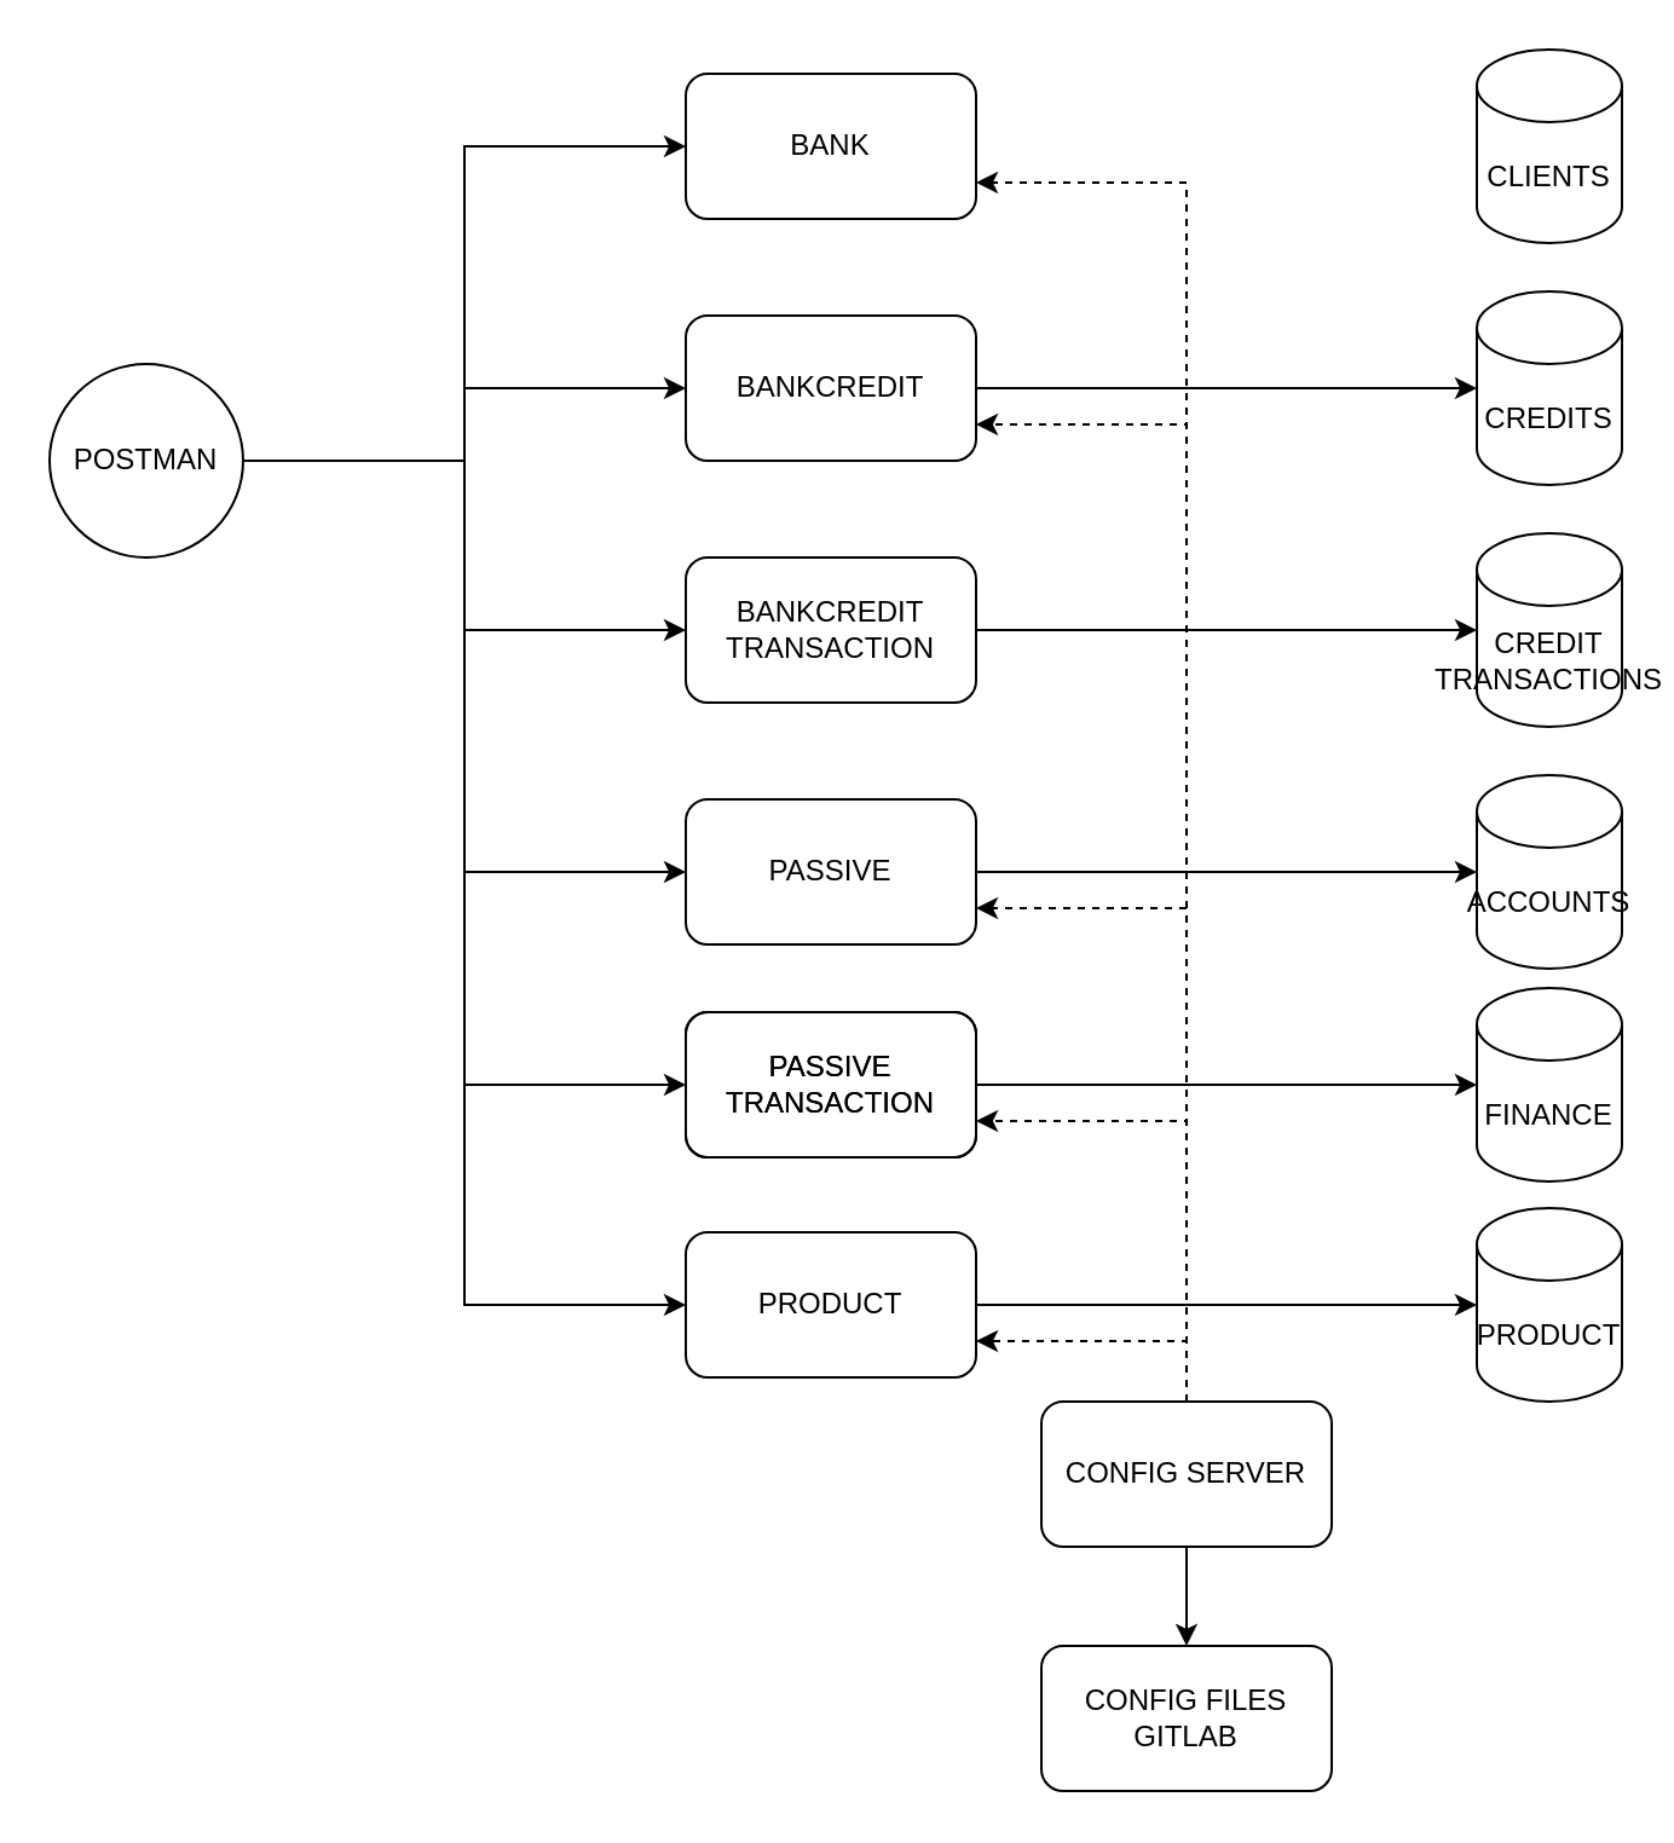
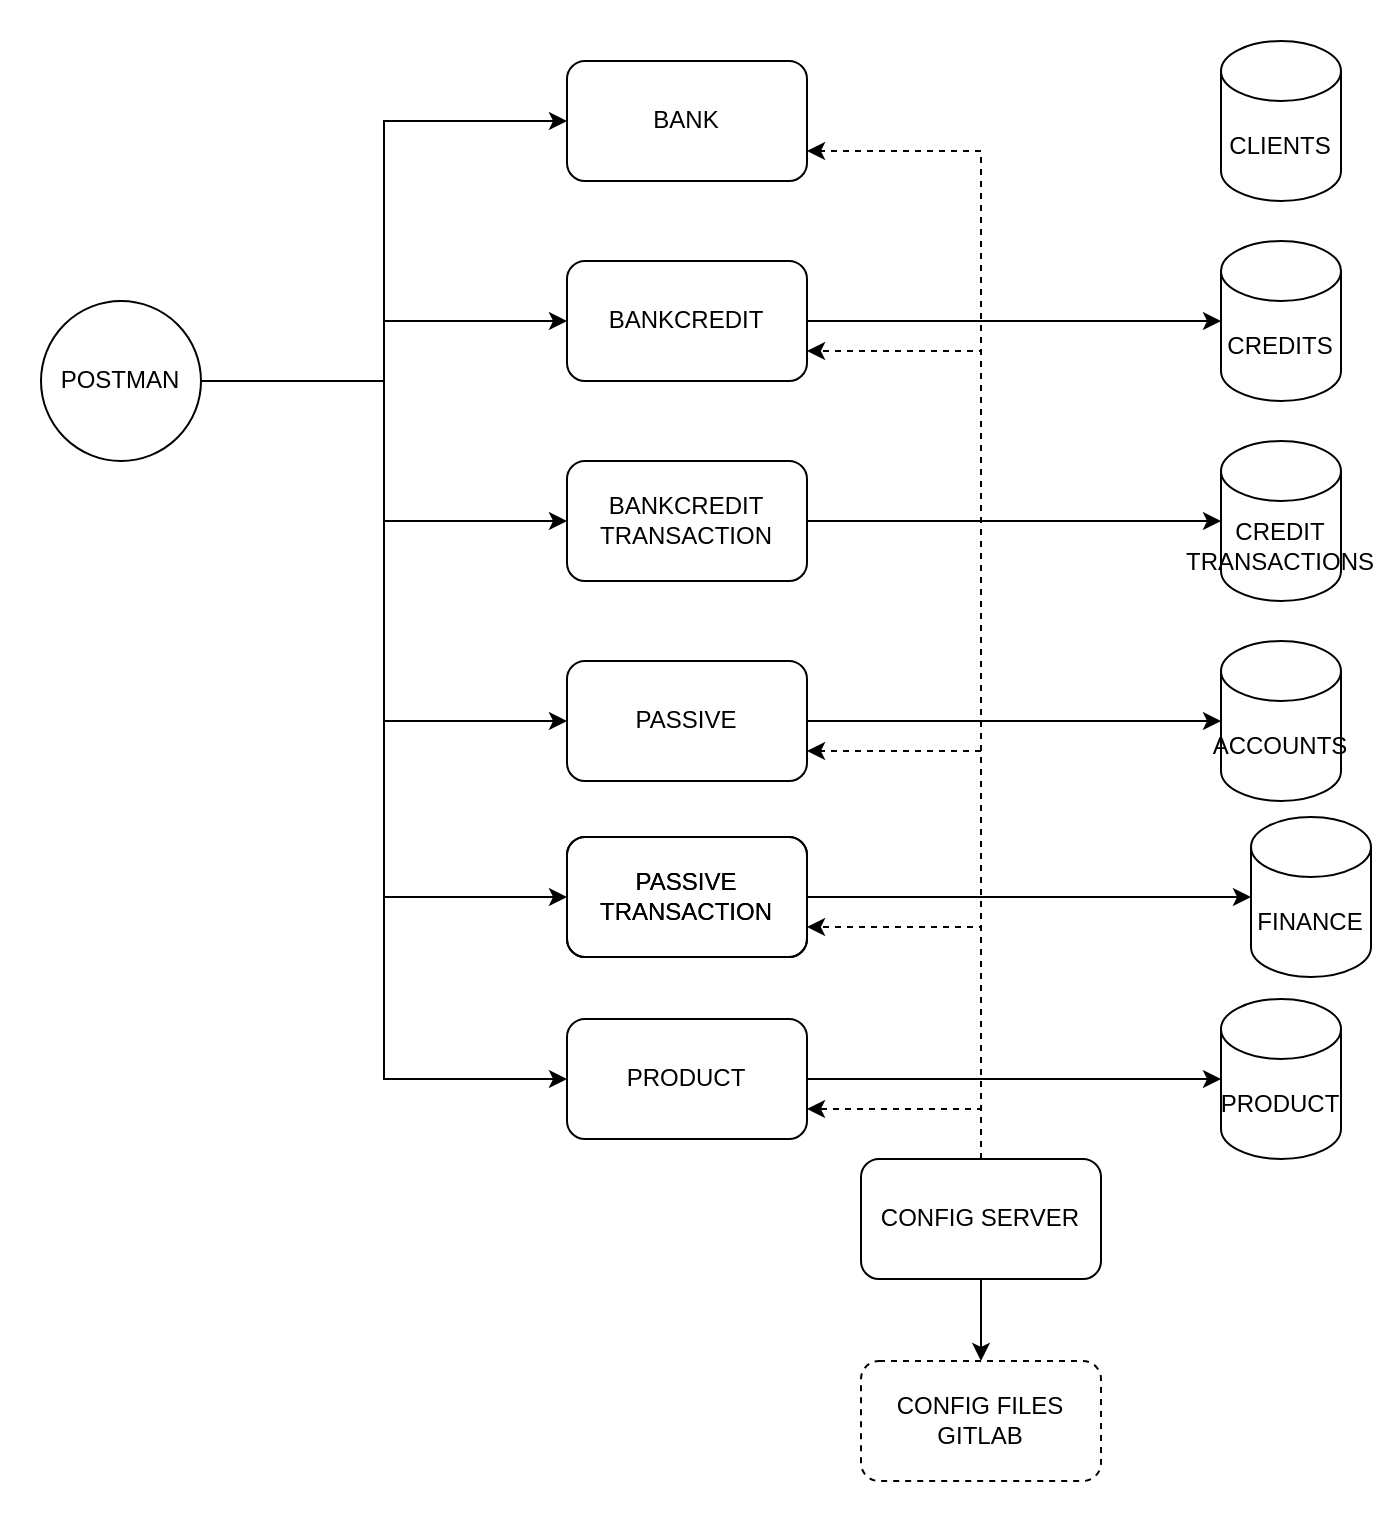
  <mxCell id="0" />
  <mxCell id="1" parent="0" />
  <mxCell id="2" value="BANK" style="rounded=1;whiteSpace=wrap;html=1;fillColor=none;" vertex="1" parent="1"><mxGeometry x="283" y="30" width="120" height="60" as="geometry" /></mxCell>
  <mxCell id="3" style="edgeStyle=orthogonalEdgeStyle;rounded=0;orthogonalLoop=1;jettySize=auto;html=1;" edge="1" parent="1" source="4" target="13"><mxGeometry relative="1" as="geometry" /></mxCell>
  <mxCell id="4" value="BANKCREDIT" style="rounded=1;whiteSpace=wrap;html=1;fillColor=none;" vertex="1" parent="1"><mxGeometry x="283" y="130" width="120" height="60" as="geometry" /></mxCell>
  <mxCell id="5" style="edgeStyle=orthogonalEdgeStyle;rounded=0;orthogonalLoop=1;jettySize=auto;html=1;" edge="1" parent="1" source="6" target="14"><mxGeometry relative="1" as="geometry" /></mxCell>
  <mxCell id="6" value="BANKCREDIT TRANSACTION" style="rounded=1;whiteSpace=wrap;html=1;fillColor=none;" vertex="1" parent="1"><mxGeometry x="283" y="230" width="120" height="60" as="geometry" /></mxCell>
  <mxCell id="7" style="edgeStyle=orthogonalEdgeStyle;rounded=0;orthogonalLoop=1;jettySize=auto;html=1;" edge="1" parent="1" source="8" target="15"><mxGeometry relative="1" as="geometry" /></mxCell>
  <mxCell id="8" value="PASSIVE" style="rounded=1;whiteSpace=wrap;html=1;fillColor=none;" vertex="1" parent="1"><mxGeometry x="283" y="330" width="120" height="60" as="geometry" /></mxCell>
  <mxCell id="9" value="PASSIVE TRANSACTION" style="rounded=1;whiteSpace=wrap;html=1;fillColor=none;" vertex="1" parent="1"><mxGeometry x="283" y="418" width="120" height="60" as="geometry" /></mxCell>
  <mxCell id="10" style="edgeStyle=orthogonalEdgeStyle;rounded=0;orthogonalLoop=1;jettySize=auto;html=1;" edge="1" parent="1" source="11" target="17"><mxGeometry relative="1" as="geometry" /></mxCell>
  <mxCell id="11" value="PRODUCT" style="rounded=1;whiteSpace=wrap;html=1;fillColor=none;" vertex="1" parent="1"><mxGeometry x="283" y="509" width="120" height="60" as="geometry" /></mxCell>
  <mxCell id="12" value="CLIENTS" style="shape=cylinder3;whiteSpace=wrap;html=1;boundedLbl=1;backgroundOutline=1;size=15;fillColor=none;" vertex="1" parent="1"><mxGeometry x="610" y="20" width="60" height="80" as="geometry" /></mxCell>
  <mxCell id="13" value="CREDITS" style="shape=cylinder3;whiteSpace=wrap;html=1;boundedLbl=1;backgroundOutline=1;size=15;fillColor=none;" vertex="1" parent="1"><mxGeometry x="610" y="120" width="60" height="80" as="geometry" /></mxCell>
  <mxCell id="14" value="CREDIT TRANSACTIONS" style="shape=cylinder3;whiteSpace=wrap;html=1;boundedLbl=1;backgroundOutline=1;size=15;fillColor=none;" vertex="1" parent="1"><mxGeometry x="610" y="220" width="60" height="80" as="geometry" /></mxCell>
  <mxCell id="15" value="ACCOUNTS" style="shape=cylinder3;whiteSpace=wrap;html=1;boundedLbl=1;backgroundOutline=1;size=15;fillColor=none;" vertex="1" parent="1"><mxGeometry x="610" y="320" width="60" height="80" as="geometry" /></mxCell>
- <mxCell id="16" value="FINANCE" style="shape=cylinder3;whiteSpace=wrap;html=1;boundedLbl=1;backgroundOutline=1;size=15;fillColor=none;" vertex="1" parent="1"><mxGeometry x="610" y="408" width="60" height="80" as="geometry" /></mxCell>
+ <mxCell id="16" value="FINANCE" style="shape=cylinder3;whiteSpace=wrap;html=1;boundedLbl=1;backgroundOutline=1;size=15;fillColor=none;" vertex="1" parent="1"><mxGeometry x="625" y="408" width="60" height="80" as="geometry" /></mxCell>
  <mxCell id="17" value="PRODUCT" style="shape=cylinder3;whiteSpace=wrap;html=1;boundedLbl=1;backgroundOutline=1;size=15;fillColor=none;" vertex="1" parent="1"><mxGeometry x="610" y="499" width="60" height="80" as="geometry" /></mxCell>
  <mxCell id="18" style="edgeStyle=orthogonalEdgeStyle;rounded=0;orthogonalLoop=1;jettySize=auto;html=1;" edge="1" parent="1" source="19" target="16"><mxGeometry relative="1" as="geometry" /></mxCell>
  <mxCell id="19" value="PASSIVE TRANSACTION" style="rounded=1;whiteSpace=wrap;html=1;fillColor=none;" vertex="1" parent="1"><mxGeometry x="283" y="418" width="120" height="60" as="geometry" /></mxCell>
  <mxCell id="20" style="edgeStyle=orthogonalEdgeStyle;rounded=0;orthogonalLoop=1;jettySize=auto;html=1;entryX=0;entryY=0.5;entryDx=0;entryDy=0;" edge="1" parent="1" source="26" target="2"><mxGeometry relative="1" as="geometry" /></mxCell>
  <mxCell id="21" style="edgeStyle=orthogonalEdgeStyle;rounded=0;orthogonalLoop=1;jettySize=auto;html=1;" edge="1" parent="1" source="26" target="4"><mxGeometry relative="1" as="geometry" /></mxCell>
  <mxCell id="22" style="edgeStyle=orthogonalEdgeStyle;rounded=0;orthogonalLoop=1;jettySize=auto;html=1;entryX=0;entryY=0.5;entryDx=0;entryDy=0;" edge="1" parent="1" source="26" target="6"><mxGeometry relative="1" as="geometry" /></mxCell>
  <mxCell id="23" style="edgeStyle=orthogonalEdgeStyle;rounded=0;orthogonalLoop=1;jettySize=auto;html=1;entryX=0;entryY=0.5;entryDx=0;entryDy=0;" edge="1" parent="1" source="26" target="8"><mxGeometry relative="1" as="geometry" /></mxCell>
  <mxCell id="24" style="edgeStyle=orthogonalEdgeStyle;rounded=0;orthogonalLoop=1;jettySize=auto;html=1;entryX=0;entryY=0.5;entryDx=0;entryDy=0;" edge="1" parent="1" source="26" target="19"><mxGeometry relative="1" as="geometry" /></mxCell>
  <mxCell id="25" style="edgeStyle=orthogonalEdgeStyle;rounded=0;orthogonalLoop=1;jettySize=auto;html=1;entryX=0;entryY=0.5;entryDx=0;entryDy=0;" edge="1" parent="1" source="26" target="11"><mxGeometry relative="1" as="geometry" /></mxCell>
  <mxCell id="26" value="POSTMAN" style="ellipse;whiteSpace=wrap;html=1;aspect=fixed;fillColor=none;" vertex="1" parent="1"><mxGeometry x="20" y="150" width="80" height="80" as="geometry" /></mxCell>
- <mxCell id="27" value="CONFIG FILES&lt;br&gt;GITLAB" style="rounded=1;whiteSpace=wrap;html=1;fillColor=none;" vertex="1" parent="1"><mxGeometry x="430" y="680" width="120" height="60" as="geometry" /></mxCell>
+ <mxCell id="27" value="CONFIG FILES&lt;br&gt;GITLAB" style="rounded=1;whiteSpace=wrap;html=1;fillColor=none;dashed=1;" vertex="1" parent="1"><mxGeometry x="430" y="680" width="120" height="60" as="geometry" /></mxCell>
  <mxCell id="28" style="edgeStyle=orthogonalEdgeStyle;rounded=0;orthogonalLoop=1;jettySize=auto;html=1;" edge="1" parent="1" source="34" target="27"><mxGeometry relative="1" as="geometry" /></mxCell>
  <mxCell id="29" style="edgeStyle=orthogonalEdgeStyle;rounded=0;orthogonalLoop=1;jettySize=auto;html=1;entryX=1;entryY=0.75;entryDx=0;entryDy=0;dashed=1;" edge="1" parent="1" source="34" target="2"><mxGeometry relative="1" as="geometry"><Array as="points"><mxPoint x="490" y="75" /></Array></mxGeometry></mxCell>
  <mxCell id="30" style="edgeStyle=orthogonalEdgeStyle;rounded=0;orthogonalLoop=1;jettySize=auto;html=1;entryX=1;entryY=0.75;entryDx=0;entryDy=0;dashed=1;" edge="1" parent="1" source="34" target="4"><mxGeometry relative="1" as="geometry"><Array as="points"><mxPoint x="490" y="175" /></Array></mxGeometry></mxCell>
  <mxCell id="31" style="edgeStyle=orthogonalEdgeStyle;rounded=0;orthogonalLoop=1;jettySize=auto;html=1;entryX=1;entryY=0.75;entryDx=0;entryDy=0;dashed=1;" edge="1" parent="1" source="34" target="8"><mxGeometry relative="1" as="geometry"><Array as="points"><mxPoint x="490" y="375" /></Array></mxGeometry></mxCell>
  <mxCell id="32" style="edgeStyle=orthogonalEdgeStyle;rounded=0;orthogonalLoop=1;jettySize=auto;html=1;entryX=1;entryY=0.75;entryDx=0;entryDy=0;dashed=1;" edge="1" parent="1" source="34" target="19"><mxGeometry relative="1" as="geometry"><Array as="points"><mxPoint x="490" y="463" /></Array></mxGeometry></mxCell>
  <mxCell id="33" style="edgeStyle=orthogonalEdgeStyle;rounded=0;orthogonalLoop=1;jettySize=auto;html=1;entryX=1;entryY=0.75;entryDx=0;entryDy=0;dashed=1;" edge="1" parent="1" source="34" target="11"><mxGeometry relative="1" as="geometry"><Array as="points"><mxPoint x="490" y="554" /></Array></mxGeometry></mxCell>
  <mxCell id="34" value="CONFIG SERVER" style="rounded=1;whiteSpace=wrap;html=1;fillColor=none;" vertex="1" parent="1"><mxGeometry x="430" y="579" width="120" height="60" as="geometry" /></mxCell>
